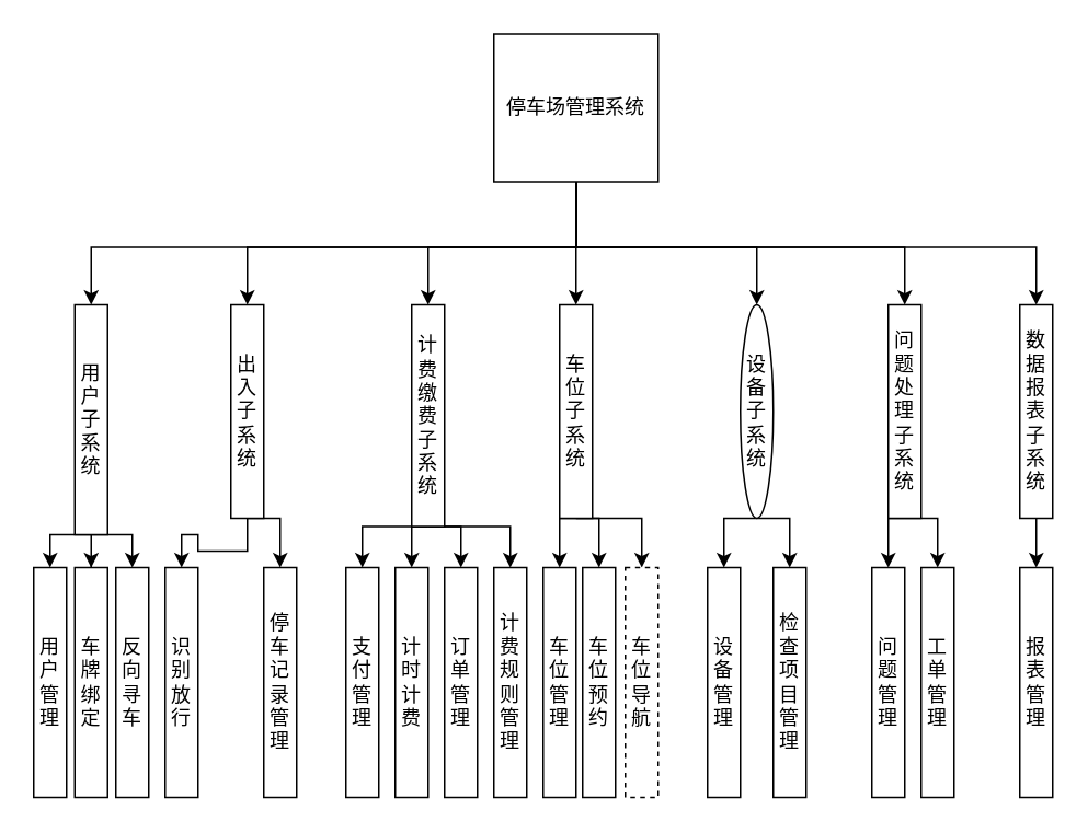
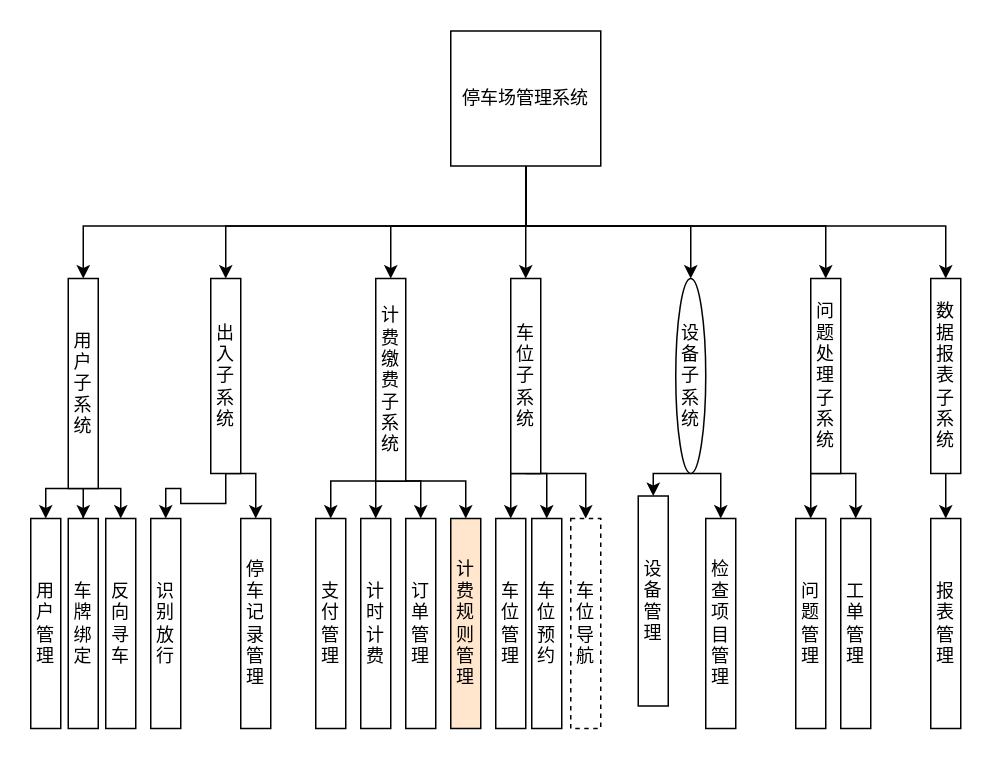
  <mxCell id="0" />
  <mxCell id="1" parent="0" />
  <mxCell id="2" style="edgeStyle=orthogonalEdgeStyle;rounded=0;orthogonalLoop=1;jettySize=auto;html=1;entryX=0.5;entryY=0;entryDx=0;entryDy=0;" edge="1" parent="1" source="9" target="18"><mxGeometry relative="1" as="geometry"><Array as="points"><mxPoint x="350" y="150" /><mxPoint x="460" y="150" /></Array></mxGeometry></mxCell>
  <mxCell id="3" style="edgeStyle=orthogonalEdgeStyle;rounded=0;orthogonalLoop=1;jettySize=auto;html=1;entryX=0.5;entryY=0;entryDx=0;entryDy=0;" edge="1" parent="1" source="9" target="21"><mxGeometry relative="1" as="geometry"><Array as="points"><mxPoint x="350" y="150" /><mxPoint x="550" y="150" /></Array></mxGeometry></mxCell>
  <mxCell id="4" style="edgeStyle=orthogonalEdgeStyle;rounded=0;orthogonalLoop=1;jettySize=auto;html=1;entryX=0.5;entryY=0;entryDx=0;entryDy=0;" edge="1" parent="1" source="9" target="30"><mxGeometry relative="1" as="geometry"><Array as="points"><mxPoint x="350" y="150" /><mxPoint x="260" y="150" /></Array></mxGeometry></mxCell>
  <mxCell id="5" style="edgeStyle=orthogonalEdgeStyle;rounded=0;orthogonalLoop=1;jettySize=auto;html=1;entryX=0.5;entryY=0;entryDx=0;entryDy=0;" edge="1" parent="1" source="9" target="33"><mxGeometry relative="1" as="geometry"><Array as="points"><mxPoint x="350" y="150" /><mxPoint x="150" y="150" /></Array></mxGeometry></mxCell>
  <mxCell id="6" style="edgeStyle=orthogonalEdgeStyle;rounded=0;orthogonalLoop=1;jettySize=auto;html=1;entryX=0.5;entryY=0;entryDx=0;entryDy=0;" edge="1" parent="1" source="9" target="13"><mxGeometry relative="1" as="geometry"><Array as="points"><mxPoint x="350" y="150" /><mxPoint x="55" y="150" /></Array></mxGeometry></mxCell>
  <mxCell id="7" style="edgeStyle=orthogonalEdgeStyle;rounded=0;orthogonalLoop=1;jettySize=auto;html=1;exitX=0.5;exitY=1;exitDx=0;exitDy=0;entryX=0.5;entryY=0;entryDx=0;entryDy=0;" edge="1" parent="1" source="9" target="25"><mxGeometry relative="1" as="geometry" /></mxCell>
  <mxCell id="8" style="edgeStyle=orthogonalEdgeStyle;rounded=0;orthogonalLoop=1;jettySize=auto;html=1;entryX=0.5;entryY=0;entryDx=0;entryDy=0;" edge="1" parent="1" source="9" target="15"><mxGeometry relative="1" as="geometry"><Array as="points"><mxPoint x="350" y="150" /><mxPoint x="630" y="150" /></Array></mxGeometry></mxCell>
  <mxCell id="9" value="停车场管理系统" style="rounded=0;whiteSpace=wrap;html=1;" vertex="1" parent="1"><mxGeometry x="300" y="20" width="100" height="90" as="geometry" /></mxCell>
  <mxCell id="10" style="edgeStyle=orthogonalEdgeStyle;rounded=0;orthogonalLoop=1;jettySize=auto;html=1;exitX=0.5;exitY=1;exitDx=0;exitDy=0;entryX=0.5;entryY=0;entryDx=0;entryDy=0;" edge="1" parent="1" source="13" target="36"><mxGeometry relative="1" as="geometry" /></mxCell>
  <mxCell id="11" style="edgeStyle=orthogonalEdgeStyle;rounded=0;orthogonalLoop=1;jettySize=auto;html=1;exitX=0.5;exitY=1;exitDx=0;exitDy=0;" edge="1" parent="1" source="13" target="35"><mxGeometry relative="1" as="geometry" /></mxCell>
  <mxCell id="12" style="edgeStyle=orthogonalEdgeStyle;rounded=0;orthogonalLoop=1;jettySize=auto;html=1;exitX=0.5;exitY=1;exitDx=0;exitDy=0;entryX=0.5;entryY=0;entryDx=0;entryDy=0;" edge="1" parent="1" source="13" target="34"><mxGeometry relative="1" as="geometry" /></mxCell>
  <mxCell id="13" value="用户子系统" style="rounded=0;whiteSpace=wrap;html=1;" vertex="1" parent="1"><mxGeometry x="45" y="185" width="20" height="140" as="geometry" /></mxCell>
  <mxCell id="14" style="edgeStyle=orthogonalEdgeStyle;rounded=0;orthogonalLoop=1;jettySize=auto;html=1;exitX=0.5;exitY=1;exitDx=0;exitDy=0;entryX=0.5;entryY=0;entryDx=0;entryDy=0;" edge="1" parent="1" source="15" target="50"><mxGeometry relative="1" as="geometry" /></mxCell>
  <mxCell id="15" value="数据报表子系统" style="rounded=0;whiteSpace=wrap;html=1;" vertex="1" parent="1"><mxGeometry x="620" y="185" width="20" height="130" as="geometry" /></mxCell>
  <mxCell id="16" style="edgeStyle=orthogonalEdgeStyle;rounded=0;orthogonalLoop=1;jettySize=auto;html=1;exitX=0.5;exitY=1;exitDx=0;exitDy=0;entryX=0.5;entryY=0;entryDx=0;entryDy=0;" edge="1" parent="1" source="18" target="47"><mxGeometry relative="1" as="geometry" /></mxCell>
  <mxCell id="17" style="edgeStyle=orthogonalEdgeStyle;rounded=0;orthogonalLoop=1;jettySize=auto;html=1;exitX=0.5;exitY=1;exitDx=0;exitDy=0;entryX=0.5;entryY=0;entryDx=0;entryDy=0;" edge="1" parent="1" source="18" target="46"><mxGeometry relative="1" as="geometry" /></mxCell>
  <mxCell id="18" value="设备子系统" style="ellipse;whiteSpace=wrap;html=1;" vertex="1" parent="1"><mxGeometry x="450" y="185" width="20" height="130" as="geometry" /></mxCell>
  <mxCell id="19" style="edgeStyle=orthogonalEdgeStyle;rounded=0;orthogonalLoop=1;jettySize=auto;html=1;exitX=0.5;exitY=1;exitDx=0;exitDy=0;entryX=0.5;entryY=0;entryDx=0;entryDy=0;" edge="1" parent="1" source="21" target="49"><mxGeometry relative="1" as="geometry" /></mxCell>
  <mxCell id="20" style="edgeStyle=orthogonalEdgeStyle;rounded=0;orthogonalLoop=1;jettySize=auto;html=1;exitX=0.5;exitY=1;exitDx=0;exitDy=0;entryX=0.5;entryY=0;entryDx=0;entryDy=0;" edge="1" parent="1" source="21" target="48"><mxGeometry relative="1" as="geometry" /></mxCell>
  <mxCell id="21" value="问题处理子系统" style="rounded=0;whiteSpace=wrap;html=1;" vertex="1" parent="1"><mxGeometry x="540" y="185" width="20" height="130" as="geometry" /></mxCell>
  <mxCell id="22" style="edgeStyle=orthogonalEdgeStyle;rounded=0;orthogonalLoop=1;jettySize=auto;html=1;exitX=0.5;exitY=1;exitDx=0;exitDy=0;entryX=0.5;entryY=0;entryDx=0;entryDy=0;" edge="1" parent="1" source="25" target="45"><mxGeometry relative="1" as="geometry" /></mxCell>
  <mxCell id="23" style="edgeStyle=orthogonalEdgeStyle;rounded=0;orthogonalLoop=1;jettySize=auto;html=1;exitX=0.5;exitY=1;exitDx=0;exitDy=0;entryX=0.5;entryY=0;entryDx=0;entryDy=0;" edge="1" parent="1" source="25" target="44"><mxGeometry relative="1" as="geometry" /></mxCell>
  <mxCell id="24" style="edgeStyle=orthogonalEdgeStyle;rounded=0;orthogonalLoop=1;jettySize=auto;html=1;exitX=0.5;exitY=1;exitDx=0;exitDy=0;entryX=0.5;entryY=0;entryDx=0;entryDy=0;" edge="1" parent="1" source="25" target="43"><mxGeometry relative="1" as="geometry"><Array as="points"><mxPoint x="390" y="315" /></Array></mxGeometry></mxCell>
  <mxCell id="25" value="车位子系统" style="rounded=0;whiteSpace=wrap;html=1;" vertex="1" parent="1"><mxGeometry x="340" y="185" width="20" height="130" as="geometry" /></mxCell>
  <mxCell id="26" style="edgeStyle=orthogonalEdgeStyle;rounded=0;orthogonalLoop=1;jettySize=auto;html=1;exitX=0.5;exitY=1;exitDx=0;exitDy=0;entryX=0.5;entryY=0;entryDx=0;entryDy=0;" edge="1" parent="1" source="30" target="42"><mxGeometry relative="1" as="geometry" /></mxCell>
  <mxCell id="27" style="edgeStyle=orthogonalEdgeStyle;rounded=0;orthogonalLoop=1;jettySize=auto;html=1;exitX=0.5;exitY=1;exitDx=0;exitDy=0;entryX=0.5;entryY=0;entryDx=0;entryDy=0;" edge="1" parent="1" source="30" target="41"><mxGeometry relative="1" as="geometry" /></mxCell>
  <mxCell id="28" style="edgeStyle=orthogonalEdgeStyle;rounded=0;orthogonalLoop=1;jettySize=auto;html=1;exitX=0.5;exitY=1;exitDx=0;exitDy=0;entryX=0.5;entryY=0;entryDx=0;entryDy=0;" edge="1" parent="1" source="30" target="39"><mxGeometry relative="1" as="geometry"><Array as="points"><mxPoint x="310" y="320" /></Array></mxGeometry></mxCell>
  <mxCell id="29" style="edgeStyle=orthogonalEdgeStyle;rounded=0;orthogonalLoop=1;jettySize=auto;html=1;exitX=0.5;exitY=1;exitDx=0;exitDy=0;entryX=0.5;entryY=0;entryDx=0;entryDy=0;" edge="1" parent="1" source="30" target="40"><mxGeometry relative="1" as="geometry"><Array as="points"><mxPoint x="220" y="320" /></Array></mxGeometry></mxCell>
  <mxCell id="30" value="计费缴费子系统" style="rounded=0;whiteSpace=wrap;html=1;" vertex="1" parent="1"><mxGeometry x="250" y="185" width="20" height="135" as="geometry" /></mxCell>
  <mxCell id="31" style="edgeStyle=orthogonalEdgeStyle;rounded=0;orthogonalLoop=1;jettySize=auto;html=1;exitX=0.5;exitY=1;exitDx=0;exitDy=0;entryX=0.5;entryY=0;entryDx=0;entryDy=0;" edge="1" parent="1" source="33" target="38"><mxGeometry relative="1" as="geometry" /></mxCell>
  <mxCell id="32" style="edgeStyle=orthogonalEdgeStyle;rounded=0;orthogonalLoop=1;jettySize=auto;html=1;exitX=0.5;exitY=1;exitDx=0;exitDy=0;entryX=0.5;entryY=0;entryDx=0;entryDy=0;" edge="1" parent="1" source="33" target="37"><mxGeometry relative="1" as="geometry" /></mxCell>
  <mxCell id="33" value="出入子系统" style="rounded=0;whiteSpace=wrap;html=1;" vertex="1" parent="1"><mxGeometry x="140" y="185" width="20" height="130" as="geometry" /></mxCell>
  <mxCell id="34" value="反向寻车" style="rounded=0;whiteSpace=wrap;html=1;" vertex="1" parent="1"><mxGeometry x="70" y="345" width="20" height="140" as="geometry" /></mxCell>
  <mxCell id="35" value="车牌绑定" style="rounded=0;whiteSpace=wrap;html=1;" vertex="1" parent="1"><mxGeometry x="45" y="345" width="20" height="140" as="geometry" /></mxCell>
  <mxCell id="36" value="用户管理" style="rounded=0;whiteSpace=wrap;html=1;" vertex="1" parent="1"><mxGeometry x="20" y="345" width="20" height="140" as="geometry" /></mxCell>
  <mxCell id="37" value="停车记录管理" style="rounded=0;whiteSpace=wrap;html=1;" vertex="1" parent="1"><mxGeometry x="160" y="345" width="20" height="140" as="geometry" /></mxCell>
  <mxCell id="38" value="识别放行" style="rounded=0;whiteSpace=wrap;html=1;" vertex="1" parent="1"><mxGeometry x="100" y="345" width="20" height="140" as="geometry" /></mxCell>
- <mxCell id="39" value="计费规则管理" style="rounded=0;whiteSpace=wrap;html=1;" vertex="1" parent="1"><mxGeometry x="300" y="345" width="20" height="140" as="geometry" /></mxCell>
+ <mxCell id="39" value="计费规则管理" style="rounded=0;whiteSpace=wrap;html=1;fillColor=#ffe6cc;" vertex="1" parent="1"><mxGeometry x="300" y="345" width="20" height="140" as="geometry" /></mxCell>
  <mxCell id="40" value="支付管理" style="rounded=0;whiteSpace=wrap;html=1;" vertex="1" parent="1"><mxGeometry x="210" y="345" width="20" height="140" as="geometry" /></mxCell>
  <mxCell id="41" value="订单管理" style="rounded=0;whiteSpace=wrap;html=1;" vertex="1" parent="1"><mxGeometry x="270" y="345" width="20" height="140" as="geometry" /></mxCell>
  <mxCell id="42" value="计时计费" style="rounded=0;whiteSpace=wrap;html=1;" vertex="1" parent="1"><mxGeometry x="240" y="345" width="20" height="140" as="geometry" /></mxCell>
  <mxCell id="43" value="车位导航" style="rounded=0;whiteSpace=wrap;html=1;dashed=1;" vertex="1" parent="1"><mxGeometry x="380" y="345" width="20" height="140" as="geometry" /></mxCell>
  <mxCell id="44" value="车位预约" style="rounded=0;whiteSpace=wrap;html=1;" vertex="1" parent="1"><mxGeometry x="354" y="345" width="20" height="140" as="geometry" /></mxCell>
  <mxCell id="45" value="车位管理" style="rounded=0;whiteSpace=wrap;html=1;" vertex="1" parent="1"><mxGeometry x="330" y="345" width="20" height="140" as="geometry" /></mxCell>
  <mxCell id="46" value="检查项目管理" style="rounded=0;whiteSpace=wrap;html=1;" vertex="1" parent="1"><mxGeometry x="470" y="345" width="20" height="140" as="geometry" /></mxCell>
- <mxCell id="47" value="设备管理" style="rounded=0;whiteSpace=wrap;html=1;" vertex="1" parent="1"><mxGeometry x="430" y="345" width="20" height="140" as="geometry" /></mxCell>
+ <mxCell id="47" value="设备管理" style="rounded=0;whiteSpace=wrap;html=1;" vertex="1" parent="1"><mxGeometry x="425" y="330" width="20" height="140" as="geometry" /></mxCell>
  <mxCell id="48" value="工单管理" style="rounded=0;whiteSpace=wrap;html=1;" vertex="1" parent="1"><mxGeometry x="560" y="345" width="20" height="140" as="geometry" /></mxCell>
  <mxCell id="49" value="问题管理" style="rounded=0;whiteSpace=wrap;html=1;" vertex="1" parent="1"><mxGeometry x="530" y="345" width="20" height="140" as="geometry" /></mxCell>
  <mxCell id="50" value="报表管理" style="rounded=0;whiteSpace=wrap;html=1;" vertex="1" parent="1"><mxGeometry x="620" y="345" width="20" height="140" as="geometry" /></mxCell>
